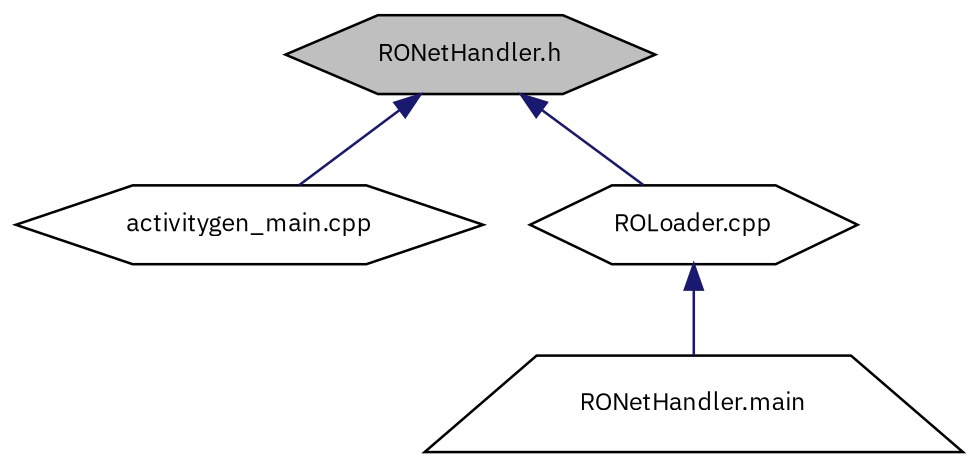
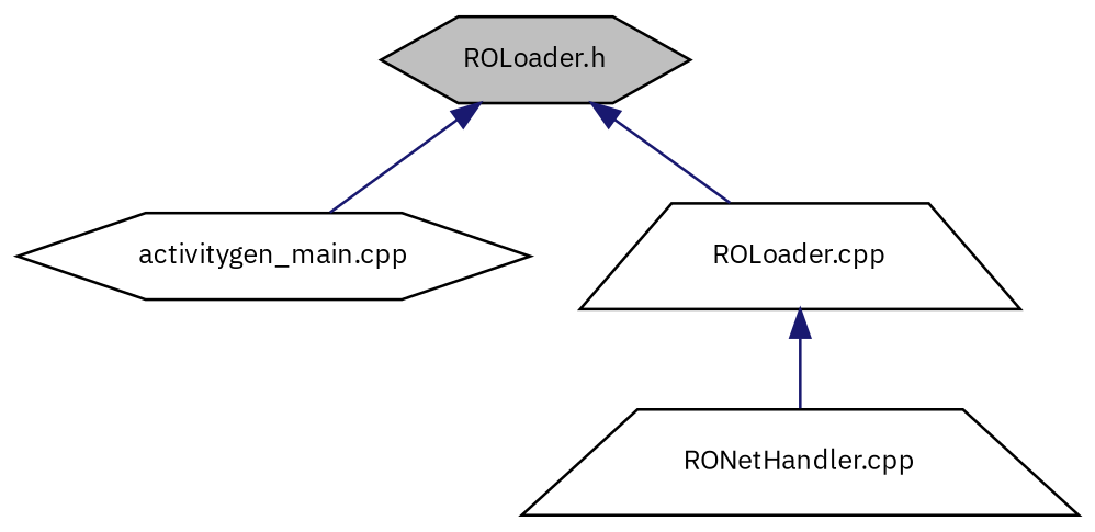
  digraph {
    fontname="IBM Plex Sans"
    node [color=black fillcolor=white fontname="IBM Plex Sans" fontsize=10 shape=hexagon style=filled]
    edge [color=midnightblue dir=back fontname="IBM Plex Sans" fontsize=10 labelfontname=Helvetica labelfontsize=10 style=solid]
-   n1 [fillcolor=grey75 fontcolor=black height=0.2 label="RONetHandler.h" width=0.4]
+   n1 [fillcolor=grey75 fontcolor=black height=0.2 label="ROLoader.h" width=0.4]
    n2 [height=0.2 label="activitygen_main.cpp" width=0.4]
-   n3 [height=0.2 label="ROLoader.cpp" width=0.4]
-   n4 [height=0.2 label="RONetHandler.main" shape=trapezium width=0.4]
+   n3 [height=0.2 label="ROLoader.cpp" shape=trapezium width=0.4]
+   n4 [height=0.2 label="RONetHandler.cpp" shape=trapezium width=0.4]
    n1 -> n2
    n1 -> n3
    n3 -> n4
  }
